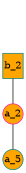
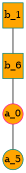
  graph {
    node [color=teal fillcolor=orange fixedsize=True shape=circle style="filled, shadow=true" texmode=math]
    edge [style="linecolor=red, shadow=true"]
-   a_2 [color=deeppink width=0.4]
+   a_2 [color=deeppink width=0.4 label=a_0]
    n2 [label=a_5 width=0.4]
-   b_2 [shape=box style="shadow=true,filled" width=0.4]
+   b_1 [shape=box style="shadow=true,filled" width=0.4]
+   b_2 [shape=box style="shadow=true,filled" width=0.4 label=b_6]
    a_2 -- n2 [style="linecolor=green, showpoints=true,dotstyle=triangle"]
+   b_1 -- b_2
    b_2 -- a_2
  }
